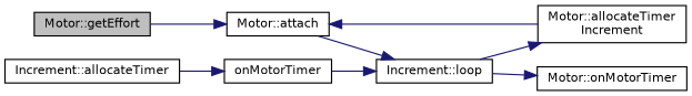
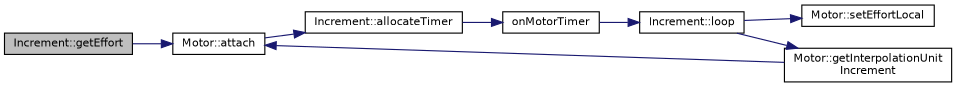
  digraph {
    rankdir=LR
    node [color=black fillcolor=white fontname=Helvetica fontsize=10 shape=record style=filled]
    edge [color=midnightblue fontname=Helvetica fontsize=10 labelfontname=Helvetica labelfontsize=10 style=solid]
-   n1 [fillcolor=grey75 fontcolor=black height=0.2 label="Motor::getEffort" width=0.4]
+   n1 [fillcolor=grey75 fontcolor=black height=0.2 label="Increment::getEffort" width=0.4]
    n2 [height=0.2 label="Motor::attach" width=0.4]
    n3 [height=0.2 label="Increment::allocateTimer" width=0.4]
    n4 [height=0.2 label=onMotorTimer width=0.4]
    n5 [height=0.2 label="Increment::loop" width=0.4]
-   n6 [height=0.2 label="Motor::allocateTimer\lIncrement" width=0.4]
-   n7 [height=0.2 label="Motor::onMotorTimer" width=0.4]
+   n6 [height=0.2 label="Motor::getInterpolationUnit\lIncrement" width=0.4]
+   n7 [height=0.2 label="Motor::setEffortLocal" width=0.4]
    n1 -> n2
-   n2 -> n5
+   n2 -> n3
    n3 -> n4
    n4 -> n5
    n5 -> n6
    n5 -> n7
    n6 -> n2
  }
